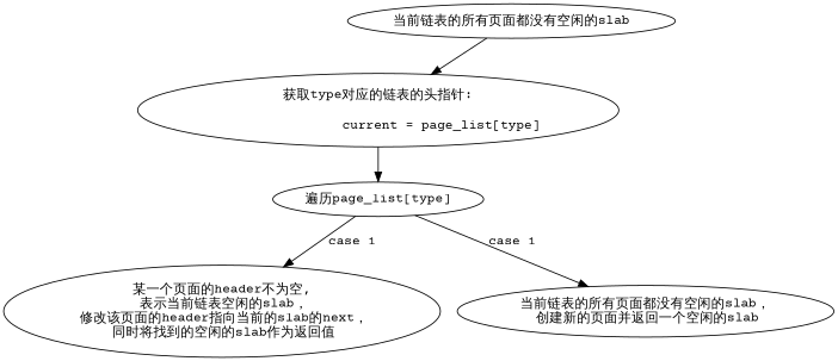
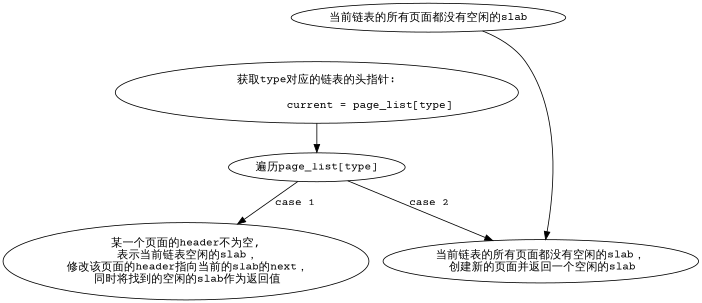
  digraph {
    fontname="Courier Prime"
    node [fontname="Courier Prime"]
    edge [fontname="Courier Prime"]
    n1 [label="当前链表的所有页面都没有空闲的slab"]
    n2 [label="获取type对应的链表的头指针:\n\n		current = page_list[type]"]
    n3 [label="遍历page_list[type]"]
    n4 [label="某一个页面的header不为空,\n 表示当前链表空闲的slab，\n 修改该页面的header指向当前的slab的next，\n 同时将找到的空闲的slab作为返回值"]
    n5 [label="当前链表的所有页面都没有空闲的slab，\n 创建新的页面并返回一个空闲的slab"]
-   n1 -> n2
+   n1 -> n5
    n2 -> n3
    n3 -> n4 [label="case 1"]
-   n3 -> n5 [label="case 1"]
+   n3 -> n5 [label="case 2"]
  }
